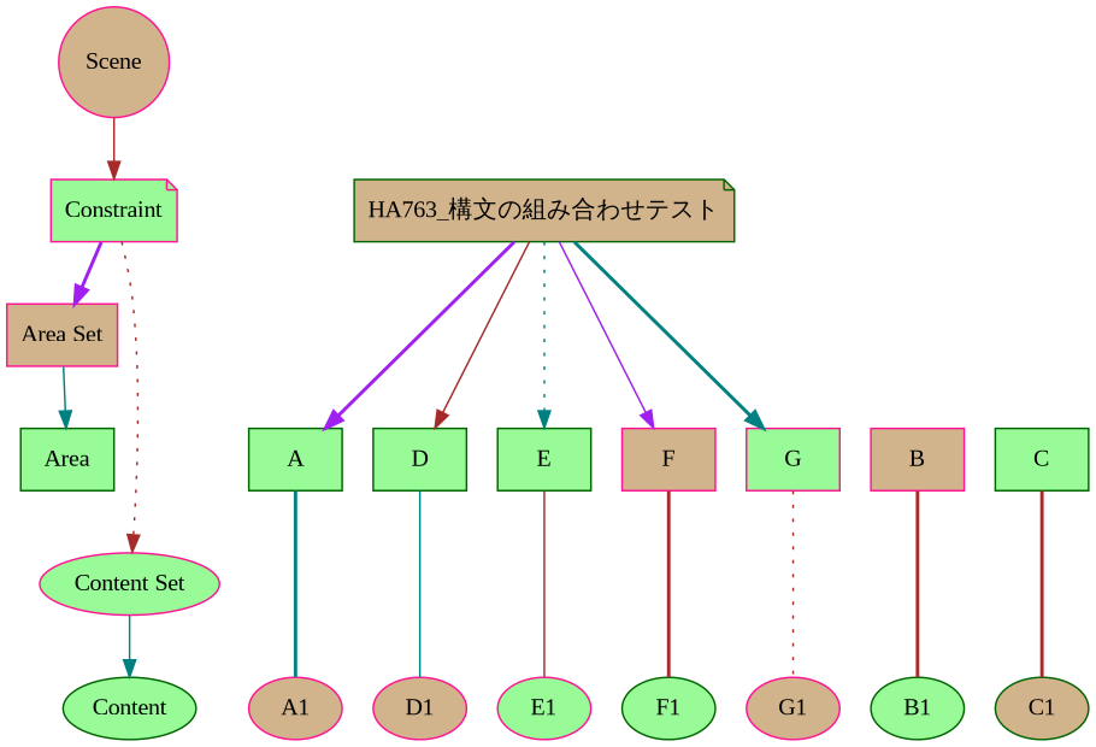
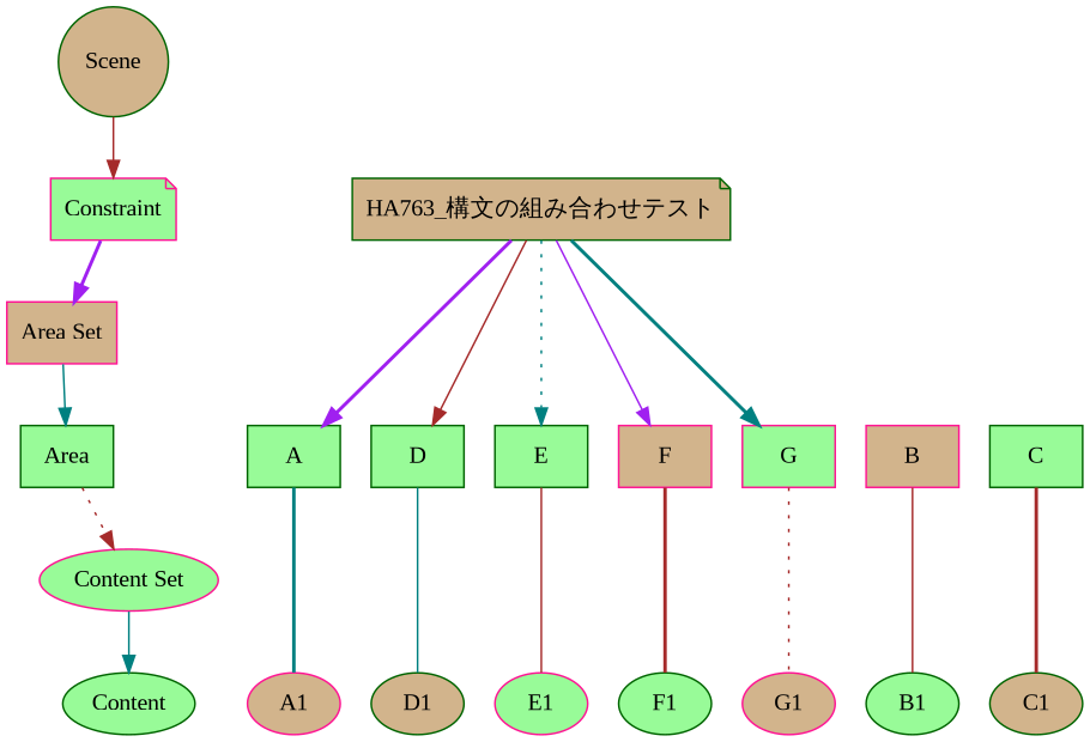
  digraph {
    clusterrank=global
    fontname="Liberation Serif"
    rankdir=TB
    node [color=deeppink fillcolor=palegreen fontname="Liberation Serif" shape=box style=filled]
    edge [color=brown fontname="Liberation Serif" style=solid]
    Area [color=darkgreen]
    n2 [color=darkgreen label=A]
    n3 [fillcolor=tan label=B]
    n4 [color=darkgreen label=C]
    n5 [color=darkgreen label=D]
    n6 [color=darkgreen label=E]
    n7 [fillcolor=tan label=F]
    n8 [label=G]
    Content [color=darkgreen shape=ellipse]
    n10 [fillcolor=tan label=A1 shape=ellipse]
    n11 [color=darkgreen label=B1 shape=ellipse]
    n12 [color=darkgreen fillcolor=tan label=C1 shape=ellipse]
-   n13 [fillcolor=tan label=D1 shape=ellipse]
+   n13 [color=darkgreen fillcolor=tan label=D1 shape=ellipse]
    n14 [label=E1 shape=ellipse]
    n15 [color=darkgreen label=F1 shape=ellipse]
    n16 [fillcolor=tan label=G1 shape=ellipse]
    Constraint [shape=note]
    n18 [color=darkgreen fillcolor=tan label="HA763_構文の組み合わせテスト" shape=note]
    "Area Set" [fillcolor=tan]
    "Content Set" [shape=ellipse]
-   Scene [fillcolor=tan shape=circle]
+   Scene [color=darkgreen fillcolor=tan shape=circle]
    subgraph sub_1 {
      rank=same
      Area
      n2
      n3
      n4
      n5
      n6
      n7
      n8
    }
    subgraph sub_2 {
      rank=same
      Content
      n10
      n11
      n12
      n13
      n14
      n15
      n16
    }
    subgraph sub_3 {
      rank=same
      Constraint
      n18
    }
    subgraph sub_4 {
      rank=same
      Constraint
    }
    subgraph sub_5 {
      rank=same
      Constraint
    }
    subgraph sub_6 {
      "Area Set"
    }
    subgraph sub_7 {
      "Content Set"
    }
    subgraph sub_8 {
      rank=same
      Scene
    }
-   Constraint -> "Content Set" [style=dotted]
+   Area -> "Content Set" [style=dotted]
    n2 -> n10 [color=teal dir=none style=bold]
-   n3 -> n11 [dir=none style=bold]
+   n3 -> n11 [dir=none]
    n4 -> n12 [dir=none style=bold]
    n5 -> n13 [color=teal dir=none]
    n6 -> n14 [dir=none]
    n7 -> n15 [dir=none style=bold]
    n8 -> n16 [dir=none style=dotted]
    Constraint -> "Area Set" [color=purple style=bold]
    n18 -> n2 [color=purple style=bold]
    n18 -> n5
    n18 -> n6 [color=teal style=dotted]
    n18 -> n7 [color=purple]
    n18 -> n8 [color=teal style=bold]
    "Area Set" -> Area [color=teal]
    "Content Set" -> Content [color=teal]
    Scene -> Constraint
  }
